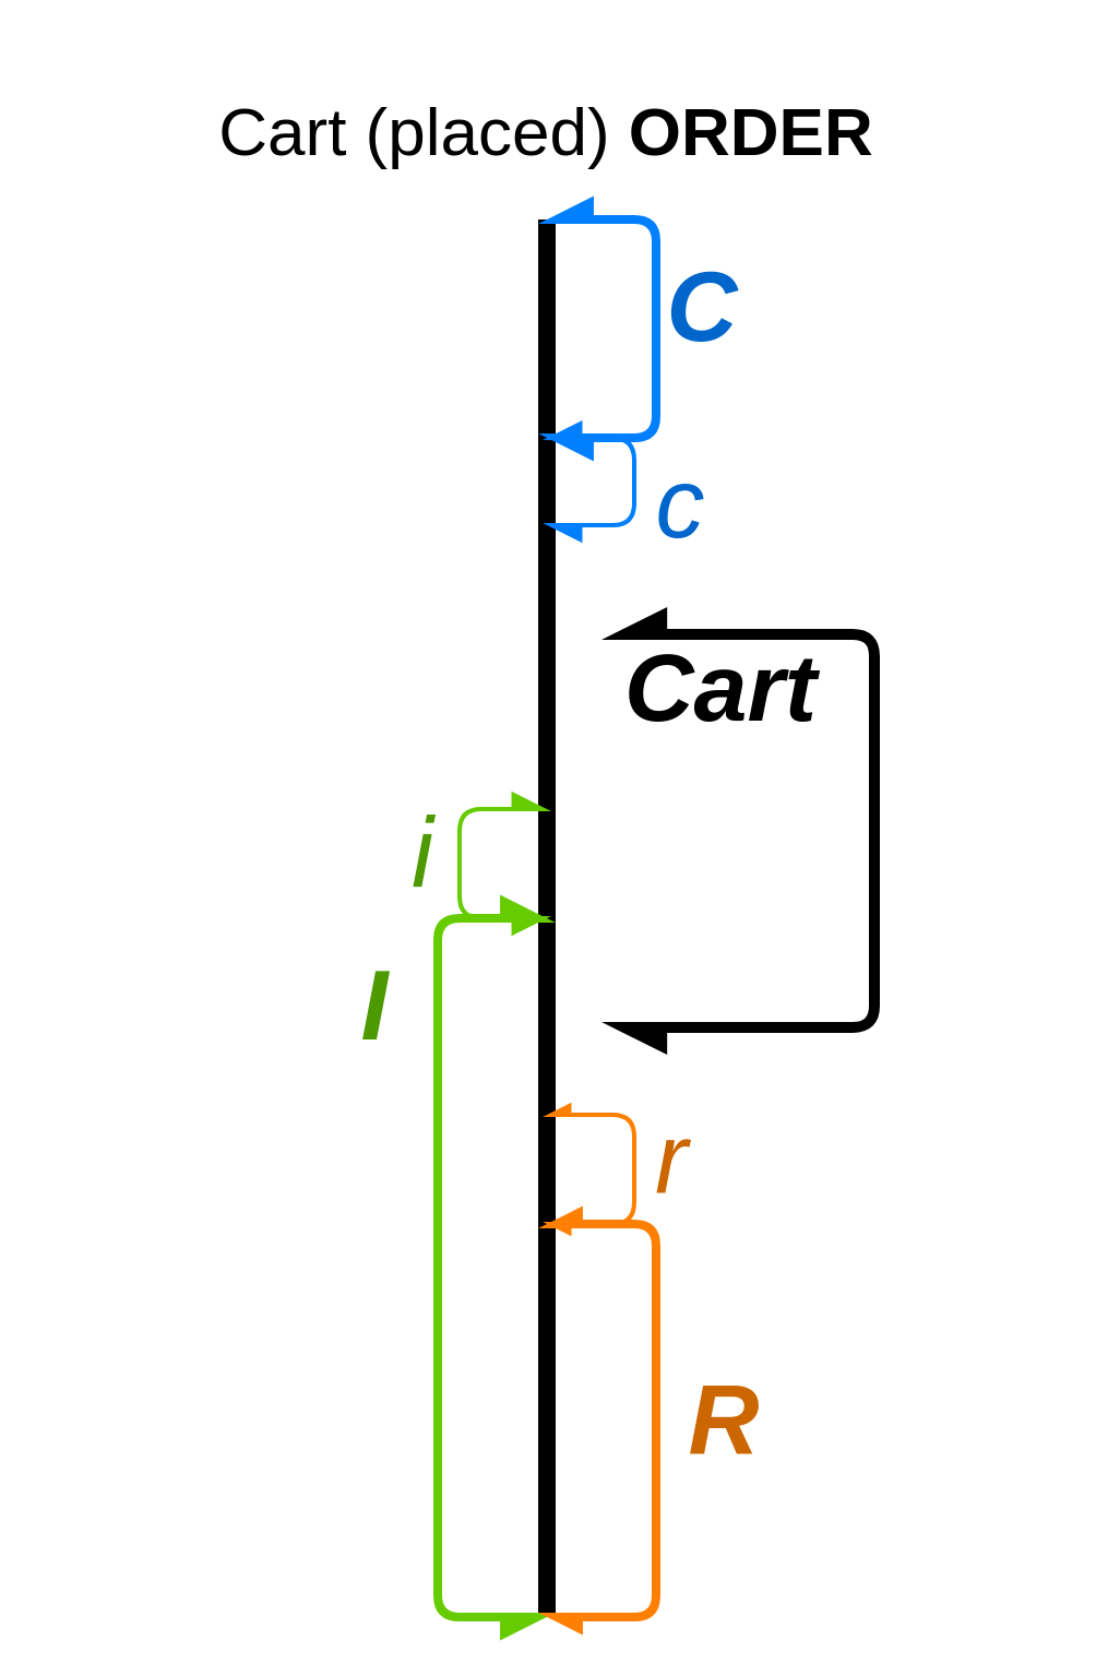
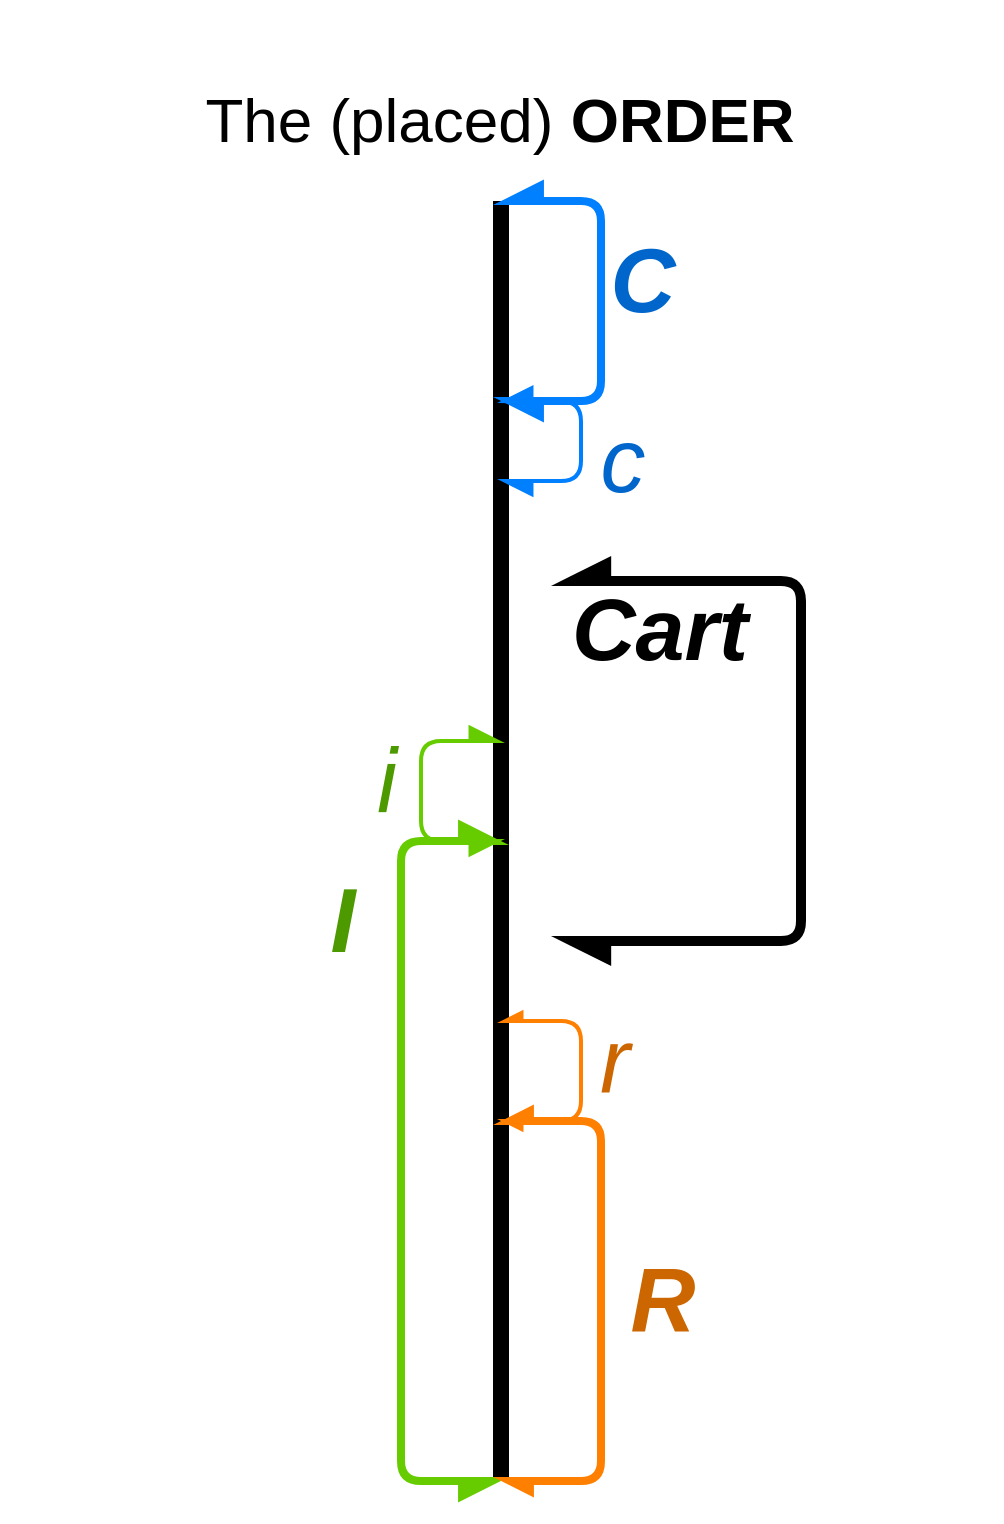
  <mxCell id="0" />
  <mxCell id="1" parent="0" />
  <mxCell id="2" value="" style="endArrow=none;html=1;strokeWidth=8;" edge="1" parent="1" target="3"><mxGeometry width="50" height="50" relative="1" as="geometry"><mxPoint x="250" y="740" as="sourcePoint" /><mxPoint x="250" y="90" as="targetPoint" /></mxGeometry></mxCell>
- <mxCell id="3" value="&lt;font style=&quot;font-size: 31px&quot;&gt;Cart (placed)&amp;nbsp;&lt;b&gt;ORDER&lt;/b&gt;&lt;/font&gt;" style="text;html=1;strokeColor=none;fillColor=none;align=center;verticalAlign=middle;whiteSpace=wrap;rounded=0;" vertex="1" parent="1"><mxGeometry x="20" y="20" width="460" height="80" as="geometry" /></mxCell>
+ <mxCell id="3" value="&lt;font style=&quot;font-size: 31px&quot;&gt;The (placed)&amp;nbsp;&lt;b&gt;ORDER&lt;/b&gt;&lt;/font&gt;" style="text;html=1;strokeColor=none;fillColor=none;align=center;verticalAlign=middle;whiteSpace=wrap;rounded=0;" vertex="1" parent="1"><mxGeometry x="20" y="20" width="460" height="80" as="geometry" /></mxCell>
  <mxCell id="4" value="" style="endArrow=async;html=1;strokeColor=#007FFF;strokeWidth=4;startArrow=async;startFill=1;endFill=1;edgeStyle=orthogonalEdgeStyle;exitX=0.5;exitY=1;exitDx=0;exitDy=0;sourcePerimeterSpacing=0;startSize=11;endSize=11;" edge="1" parent="1" source="3"><mxGeometry width="50" height="50" relative="1" as="geometry"><mxPoint x="250" y="250" as="sourcePoint" /><mxPoint x="250" y="200" as="targetPoint" /><Array as="points"><mxPoint x="300" y="100" /><mxPoint x="300" y="200" /><mxPoint x="250" y="200" /></Array></mxGeometry></mxCell>
  <mxCell id="5" value="&lt;i&gt;C&lt;/i&gt;" style="edgeLabel;html=1;align=center;verticalAlign=middle;resizable=0;points=[];fontSize=45;fontColor=#0066CC;fontStyle=1" vertex="1" connectable="0" parent="4"><mxGeometry x="0.163" relative="1" as="geometry"><mxPoint x="20" y="-27" as="offset" /></mxGeometry></mxCell>
  <mxCell id="6" value="" style="endArrow=async;html=1;strokeColor=#66CC00;strokeWidth=4;fontSize=45;fontColor=#0066CC;edgeStyle=orthogonalEdgeStyle;startArrow=async;startFill=1;endFill=1;endSize=11;startSize=11;" edge="1" parent="1"><mxGeometry width="50" height="50" relative="1" as="geometry"><mxPoint x="250" y="740" as="sourcePoint" /><mxPoint x="250" y="420" as="targetPoint" /><Array as="points"><mxPoint x="200" y="740" /><mxPoint x="200" y="420" /><mxPoint x="250" y="420" /></Array></mxGeometry></mxCell>
  <mxCell id="7" value="&lt;i&gt;I&lt;/i&gt;" style="edgeLabel;html=1;align=center;verticalAlign=middle;resizable=0;points=[];fontSize=45;fontColor=#4D9900;fontStyle=1" vertex="1" connectable="0" parent="1"><mxGeometry x="170" y="459.997" as="geometry" /></mxCell>
  <mxCell id="8" value="" style="endArrow=async;html=1;strokeColor=#FF8000;strokeWidth=4;fontSize=45;fontColor=#4D9900;edgeStyle=orthogonalEdgeStyle;startArrow=async;startFill=1;endFill=1;" edge="1" parent="1"><mxGeometry width="50" height="50" relative="1" as="geometry"><mxPoint x="250" y="560" as="sourcePoint" /><mxPoint x="250" y="740" as="targetPoint" /><Array as="points"><mxPoint x="250" y="560" /><mxPoint x="300" y="560" /><mxPoint x="300" y="740" /></Array></mxGeometry></mxCell>
  <mxCell id="9" value="&lt;i&gt;&lt;font color=&quot;#cc6600&quot;&gt;R&lt;/font&gt;&lt;/i&gt;" style="edgeLabel;html=1;align=center;verticalAlign=middle;resizable=0;points=[];fontSize=45;fontColor=#4D9900;fontStyle=1" vertex="1" connectable="0" parent="1"><mxGeometry x="330" y="649.997" as="geometry" /></mxCell>
  <mxCell id="10" value="" style="endArrow=async;html=1;strokeColor=#FF8000;strokeWidth=2;fontSize=45;fontColor=#4D9900;edgeStyle=orthogonalEdgeStyle;startArrow=async;startFill=1;endFill=1;" edge="1" parent="1"><mxGeometry width="50" height="50" relative="1" as="geometry"><mxPoint x="250" y="510" as="sourcePoint" /><mxPoint x="250" y="560" as="targetPoint" /><Array as="points"><mxPoint x="250" y="510" /><mxPoint x="290" y="510" /><mxPoint x="290" y="560" /></Array></mxGeometry></mxCell>
  <mxCell id="11" value="&lt;i&gt;&lt;font color=&quot;#cc6600&quot; style=&quot;font-weight: normal&quot;&gt;r&lt;/font&gt;&lt;/i&gt;" style="edgeLabel;html=1;align=center;verticalAlign=middle;resizable=0;points=[];fontSize=45;fontColor=#4D9900;fontStyle=1" vertex="1" connectable="0" parent="1"><mxGeometry x="310" y="529.997" as="geometry"><mxPoint x="-4" as="offset" /></mxGeometry></mxCell>
  <mxCell id="12" value="" style="endArrow=async;html=1;strokeColor=#007FFF;strokeWidth=2;startArrow=async;startFill=1;endFill=1;edgeStyle=orthogonalEdgeStyle;exitX=0.5;exitY=1;exitDx=0;exitDy=0;sourcePerimeterSpacing=0;startSize=11;endSize=11;" edge="1" parent="1"><mxGeometry width="50" height="50" relative="1" as="geometry"><mxPoint x="250" y="200.06" as="sourcePoint" /><mxPoint x="250" y="240.03" as="targetPoint" /><Array as="points"><mxPoint x="290" y="200" /><mxPoint x="290" y="240" /></Array></mxGeometry></mxCell>
  <mxCell id="13" value="&lt;i style=&quot;font-weight: normal&quot;&gt;c&lt;/i&gt;" style="edgeLabel;html=1;align=center;verticalAlign=middle;resizable=0;points=[];fontSize=45;fontColor=#0066CC;fontStyle=1" vertex="1" connectable="0" parent="12"><mxGeometry x="0.163" relative="1" as="geometry"><mxPoint x="20" y="-0.1" as="offset" /></mxGeometry></mxCell>
  <mxCell id="14" value="" style="endArrow=async;html=1;strokeColor=#66CC00;strokeWidth=2;fontSize=45;fontColor=#0066CC;edgeStyle=orthogonalEdgeStyle;startArrow=async;startFill=1;endFill=1;endSize=11;startSize=11;" edge="1" parent="1"><mxGeometry width="50" height="50" relative="1" as="geometry"><mxPoint x="250" y="420" as="sourcePoint" /><mxPoint x="250" y="370" as="targetPoint" /><Array as="points"><mxPoint x="210" y="420" /><mxPoint x="210" y="370" /></Array></mxGeometry></mxCell>
  <mxCell id="15" value="&lt;i style=&quot;font-weight: normal&quot;&gt;i&lt;/i&gt;" style="edgeLabel;html=1;align=center;verticalAlign=middle;resizable=0;points=[];fontSize=45;fontColor=#4D9900;fontStyle=1" vertex="1" connectable="0" parent="1"><mxGeometry x="200" y="399.997" as="geometry"><mxPoint x="-8" y="-10" as="offset" /></mxGeometry></mxCell>
  <mxCell id="16" value="" style="endArrow=async;html=1;strokeWidth=5;fontSize=23;edgeStyle=orthogonalEdgeStyle;startArrow=async;startFill=1;endFill=1;endSize=12;startSize=12;" edge="1" parent="1"><mxGeometry width="50" height="50" relative="1" as="geometry"><mxPoint x="280" y="290" as="sourcePoint" /><mxPoint x="280" y="470" as="targetPoint" /><Array as="points"><mxPoint x="310" y="290" /><mxPoint x="400" y="290" /><mxPoint x="400" y="470" /></Array></mxGeometry></mxCell>
  <mxCell id="17" value="&lt;span style=&quot;font-size: 44px;&quot;&gt;&lt;span style=&quot;font-size: 44px;&quot;&gt;Cart&lt;/span&gt;&lt;/span&gt;" style="text;html=1;strokeColor=none;fillColor=none;align=center;verticalAlign=middle;whiteSpace=wrap;rounded=0;fontSize=44;fontStyle=3" vertex="1" parent="1"><mxGeometry x="275" y="290" width="110" height="50" as="geometry" /></mxCell>
